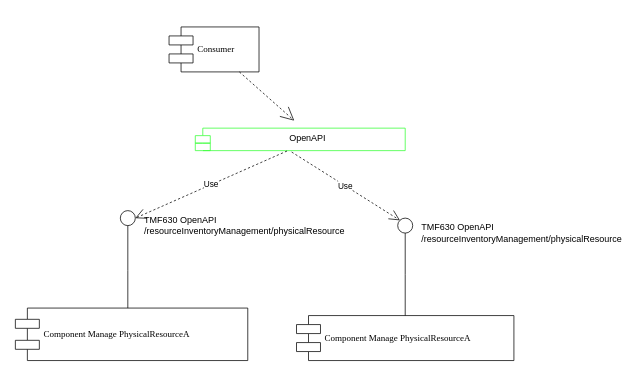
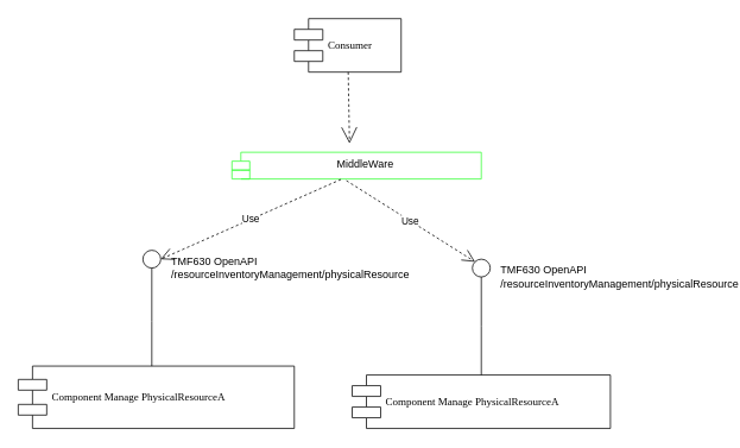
  <mxCell id="0" />
  <mxCell id="1" parent="0" />
  <mxCell id="2" value="Component Manage PhysicalResourceA&lt;br&gt;" style="shape=component;align=left;spacingLeft=36;rounded=0;shadow=0;comic=0;labelBackgroundColor=none;strokeWidth=1;fontFamily=Verdana;fontSize=12;html=1;" parent="1" vertex="1"><mxGeometry x="20" y="410" width="310" height="70" as="geometry" /></mxCell>
  <mxCell id="3" value="" style="ellipse;whiteSpace=wrap;html=1;rounded=0;shadow=0;comic=0;labelBackgroundColor=none;strokeWidth=1;fontFamily=Verdana;fontSize=12;align=center;" parent="1" vertex="1"><mxGeometry x="160" y="280" width="20" height="20" as="geometry" /></mxCell>
  <mxCell id="4" value="Component Manage PhysicalResourceA" style="shape=component;align=left;spacingLeft=36;rounded=0;shadow=0;comic=0;labelBackgroundColor=none;strokeWidth=1;fontFamily=Verdana;fontSize=12;html=1;" parent="1" vertex="1"><mxGeometry x="395" y="420" width="290" height="60" as="geometry" /></mxCell>
  <mxCell id="5" value="" style="ellipse;whiteSpace=wrap;html=1;rounded=0;shadow=0;comic=0;labelBackgroundColor=none;strokeWidth=1;fontFamily=Verdana;fontSize=12;align=center;" parent="1" vertex="1"><mxGeometry x="530" y="290" width="20" height="20" as="geometry" /></mxCell>
- <mxCell id="6" value="Consumer" style="shape=component;align=left;spacingLeft=36;rounded=0;shadow=0;comic=0;labelBackgroundColor=none;strokeWidth=1;fontFamily=Verdana;fontSize=12;html=1;" parent="1" vertex="1"><mxGeometry x="225" y="35" width="120" height="60" as="geometry" /></mxCell>
+ <mxCell id="6" value="Consumer" style="shape=component;align=left;spacingLeft=36;rounded=0;shadow=0;comic=0;labelBackgroundColor=none;strokeWidth=1;fontFamily=Verdana;fontSize=12;html=1;" parent="1" vertex="1"><mxGeometry x="330" y="20" width="120" height="60" as="geometry" /></mxCell>
  <mxCell id="7" style="edgeStyle=none;rounded=0;html=1;dashed=1;labelBackgroundColor=none;startArrow=none;startFill=0;startSize=8;endArrow=open;endFill=0;endSize=16;fontFamily=Verdana;fontSize=12;" parent="1" source="6" edge="1"><mxGeometry relative="1" as="geometry"><mxPoint x="392" y="160" as="targetPoint" /></mxGeometry></mxCell>
  <mxCell id="8" style="edgeStyle=elbowEdgeStyle;rounded=0;html=1;labelBackgroundColor=none;startArrow=none;startFill=0;startSize=8;endArrow=none;endFill=0;endSize=16;fontFamily=Verdana;fontSize=12;" parent="1" source="5" target="4" edge="1"><mxGeometry relative="1" as="geometry" /></mxCell>
  <mxCell id="9" style="edgeStyle=elbowEdgeStyle;rounded=0;html=1;labelBackgroundColor=none;startArrow=none;startFill=0;startSize=8;endArrow=none;endFill=0;endSize=16;fontFamily=Verdana;fontSize=12;" parent="1" source="3" target="2" edge="1"><mxGeometry relative="1" as="geometry"><Array as="points"><mxPoint x="170" y="360" /><mxPoint x="100" y="350" /></Array></mxGeometry></mxCell>
  <mxCell id="10" value="TMF630 OpenAPI&lt;br&gt;/resourceInventoryManagement/physicalResource&lt;br&gt;" style="text;html=1;strokeColor=none;fillColor=none;align=left;verticalAlign=middle;whiteSpace=wrap;rounded=0;" vertex="1" parent="1"><mxGeometry x="190" y="290" width="40" height="20" as="geometry" /></mxCell>
  <mxCell id="11" value="TMF630 OpenAPI&lt;br&gt;/resourceInventoryManagement/physicalResource&lt;br&gt;" style="text;html=1;strokeColor=none;fillColor=none;align=left;verticalAlign=middle;whiteSpace=wrap;rounded=0;" vertex="1" parent="1"><mxGeometry x="560" y="300" width="40" height="20" as="geometry" /></mxCell>
- <mxCell id="12" value="OpenAPI" style="shape=module;align=left;spacingLeft=20;align=center;verticalAlign=top;strokeColor=#33FF33;" vertex="1" parent="1"><mxGeometry x="260" y="170" width="280" height="30" as="geometry" /></mxCell>
+ <mxCell id="12" value="MiddleWare" style="shape=module;align=left;spacingLeft=20;align=center;verticalAlign=top;strokeColor=#33FF33;" vertex="1" parent="1"><mxGeometry x="260" y="170" width="280" height="30" as="geometry" /></mxCell>
  <mxCell id="13" value="Use" style="endArrow=open;endSize=12;dashed=1;html=1;exitX=0.459;exitY=1.062;exitDx=0;exitDy=0;exitPerimeter=0;entryX=0;entryY=0;entryDx=0;entryDy=0;" edge="1" parent="1" source="12" target="5"><mxGeometry width="160" relative="1" as="geometry"><mxPoint x="320" y="240" as="sourcePoint" /><mxPoint x="480" y="240" as="targetPoint" /></mxGeometry></mxCell>
  <mxCell id="14" value="Use" style="endArrow=open;endSize=12;dashed=1;html=1;exitX=0.437;exitY=1.016;exitDx=0;exitDy=0;exitPerimeter=0;entryX=1;entryY=0.5;entryDx=0;entryDy=0;" edge="1" parent="1" source="12" target="3"><mxGeometry width="160" relative="1" as="geometry"><mxPoint x="360" y="208.93" as="sourcePoint" /><mxPoint x="494.409" y="299.999" as="targetPoint" /></mxGeometry></mxCell>
